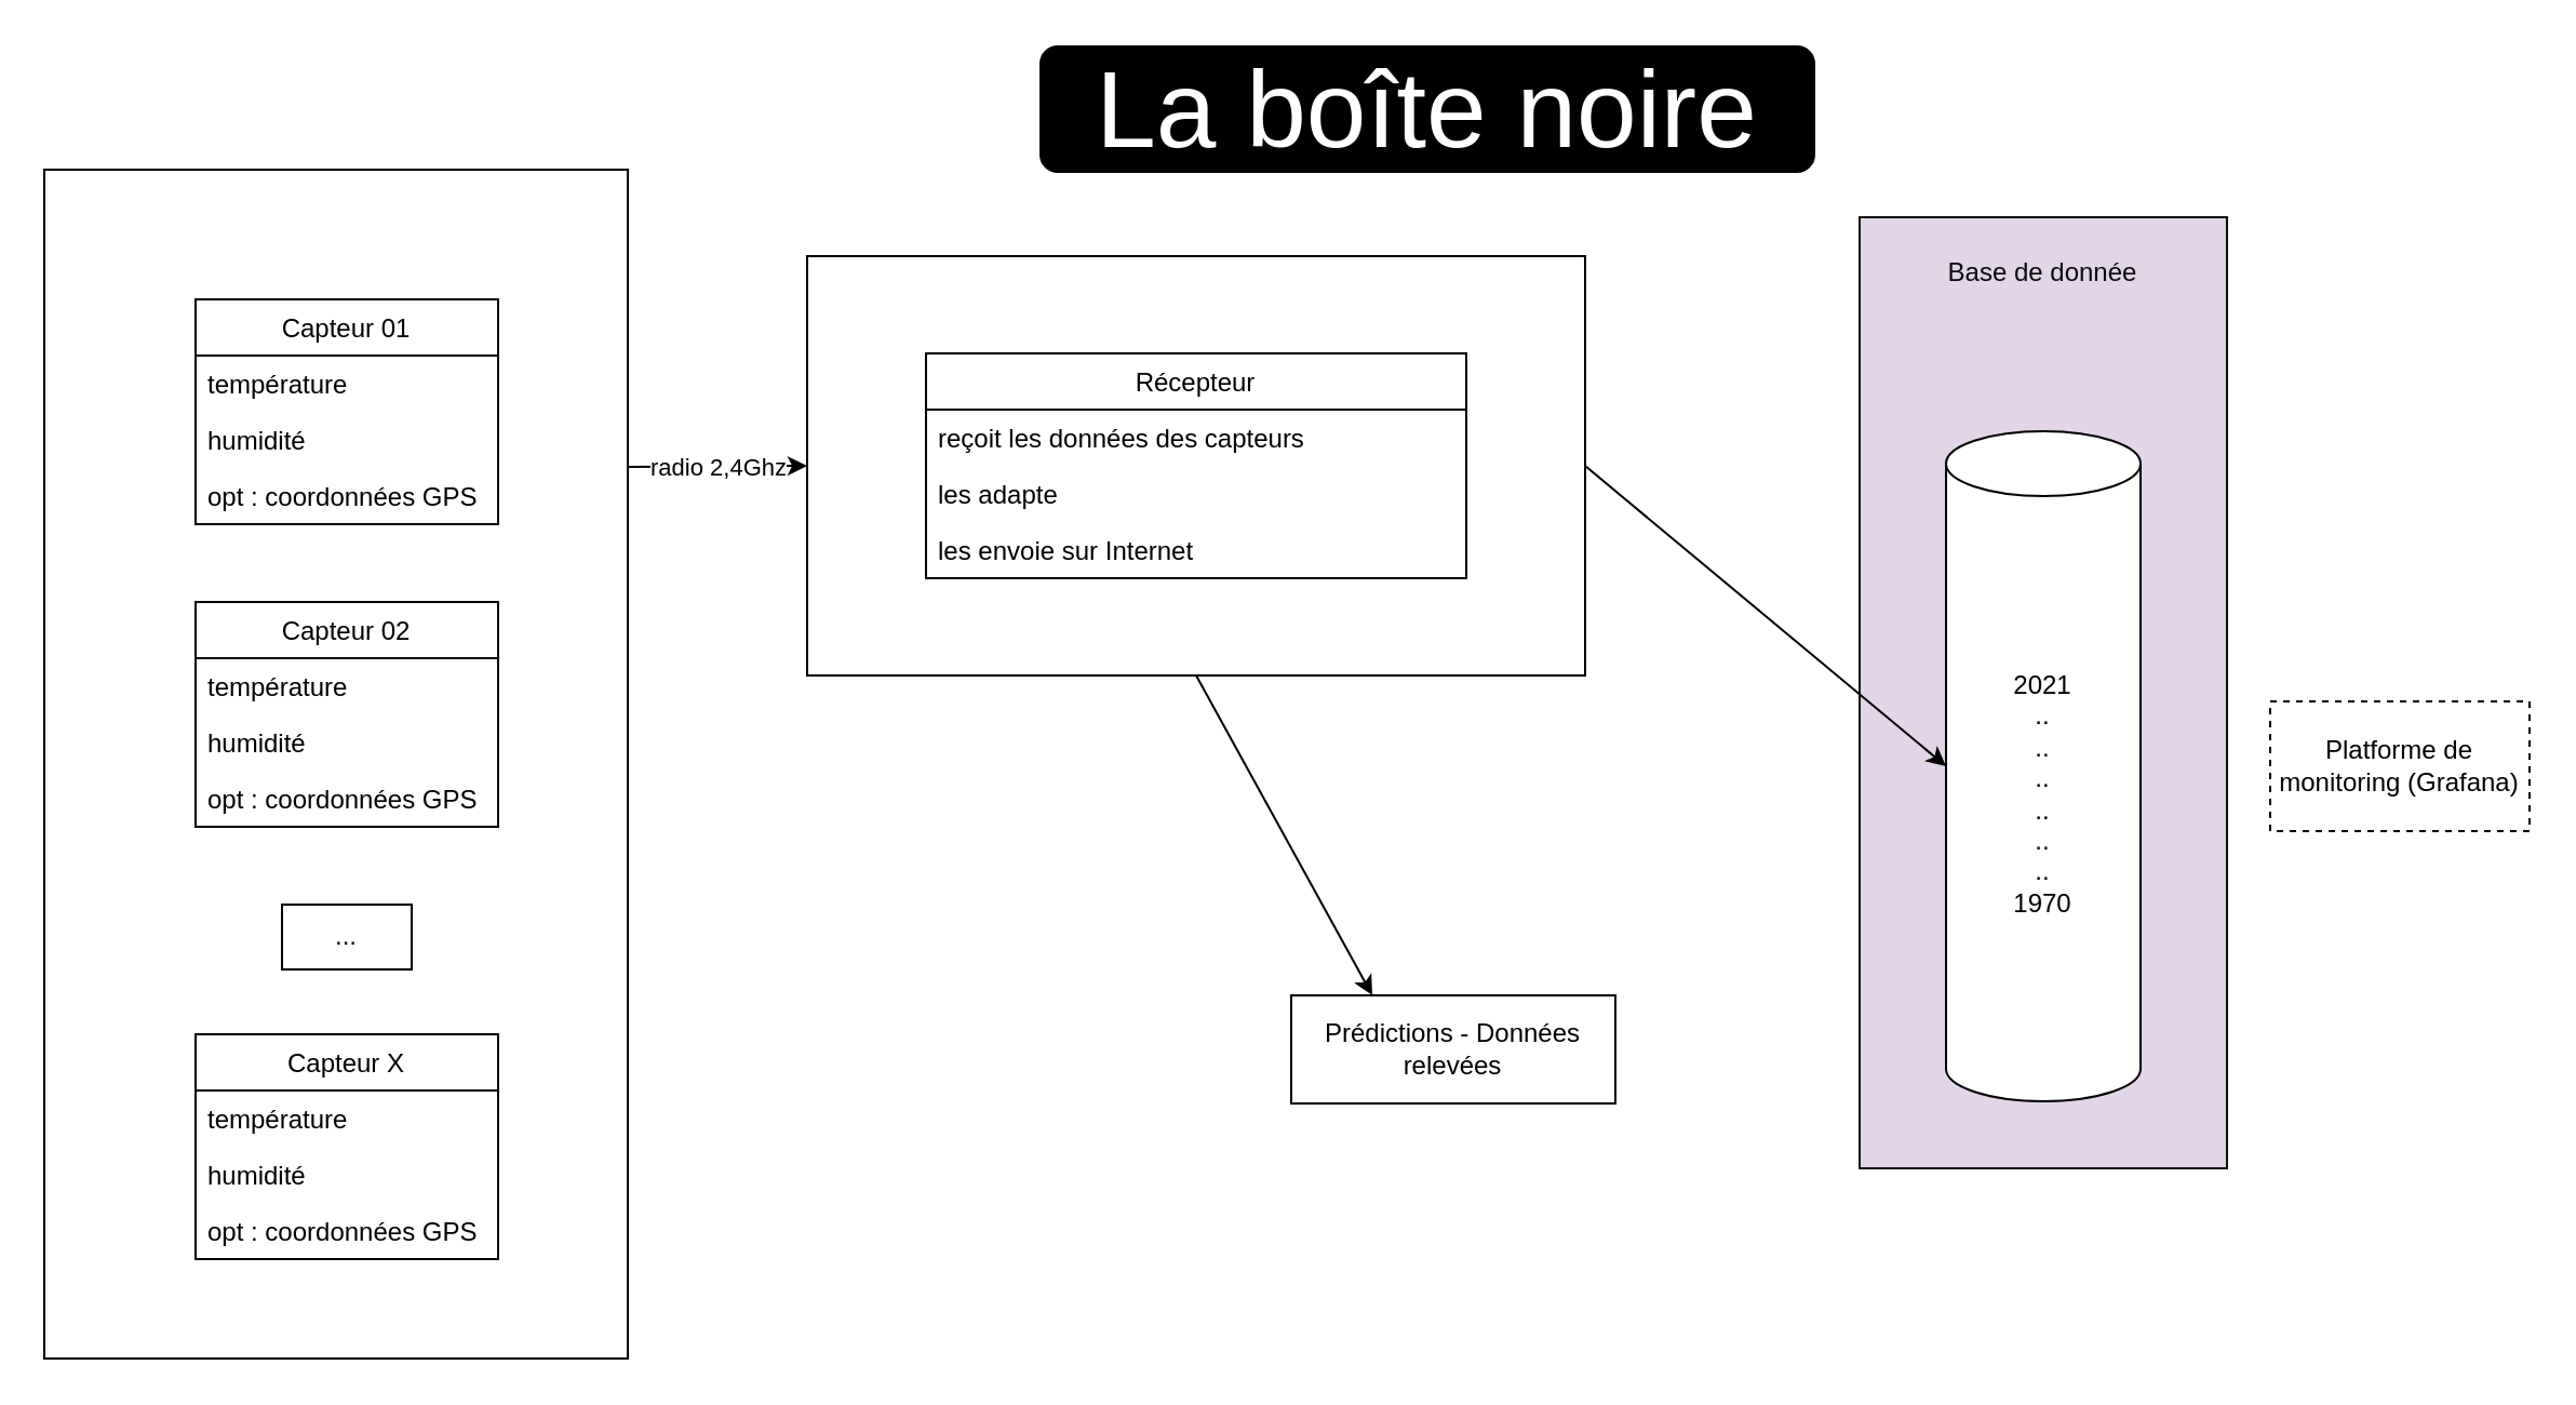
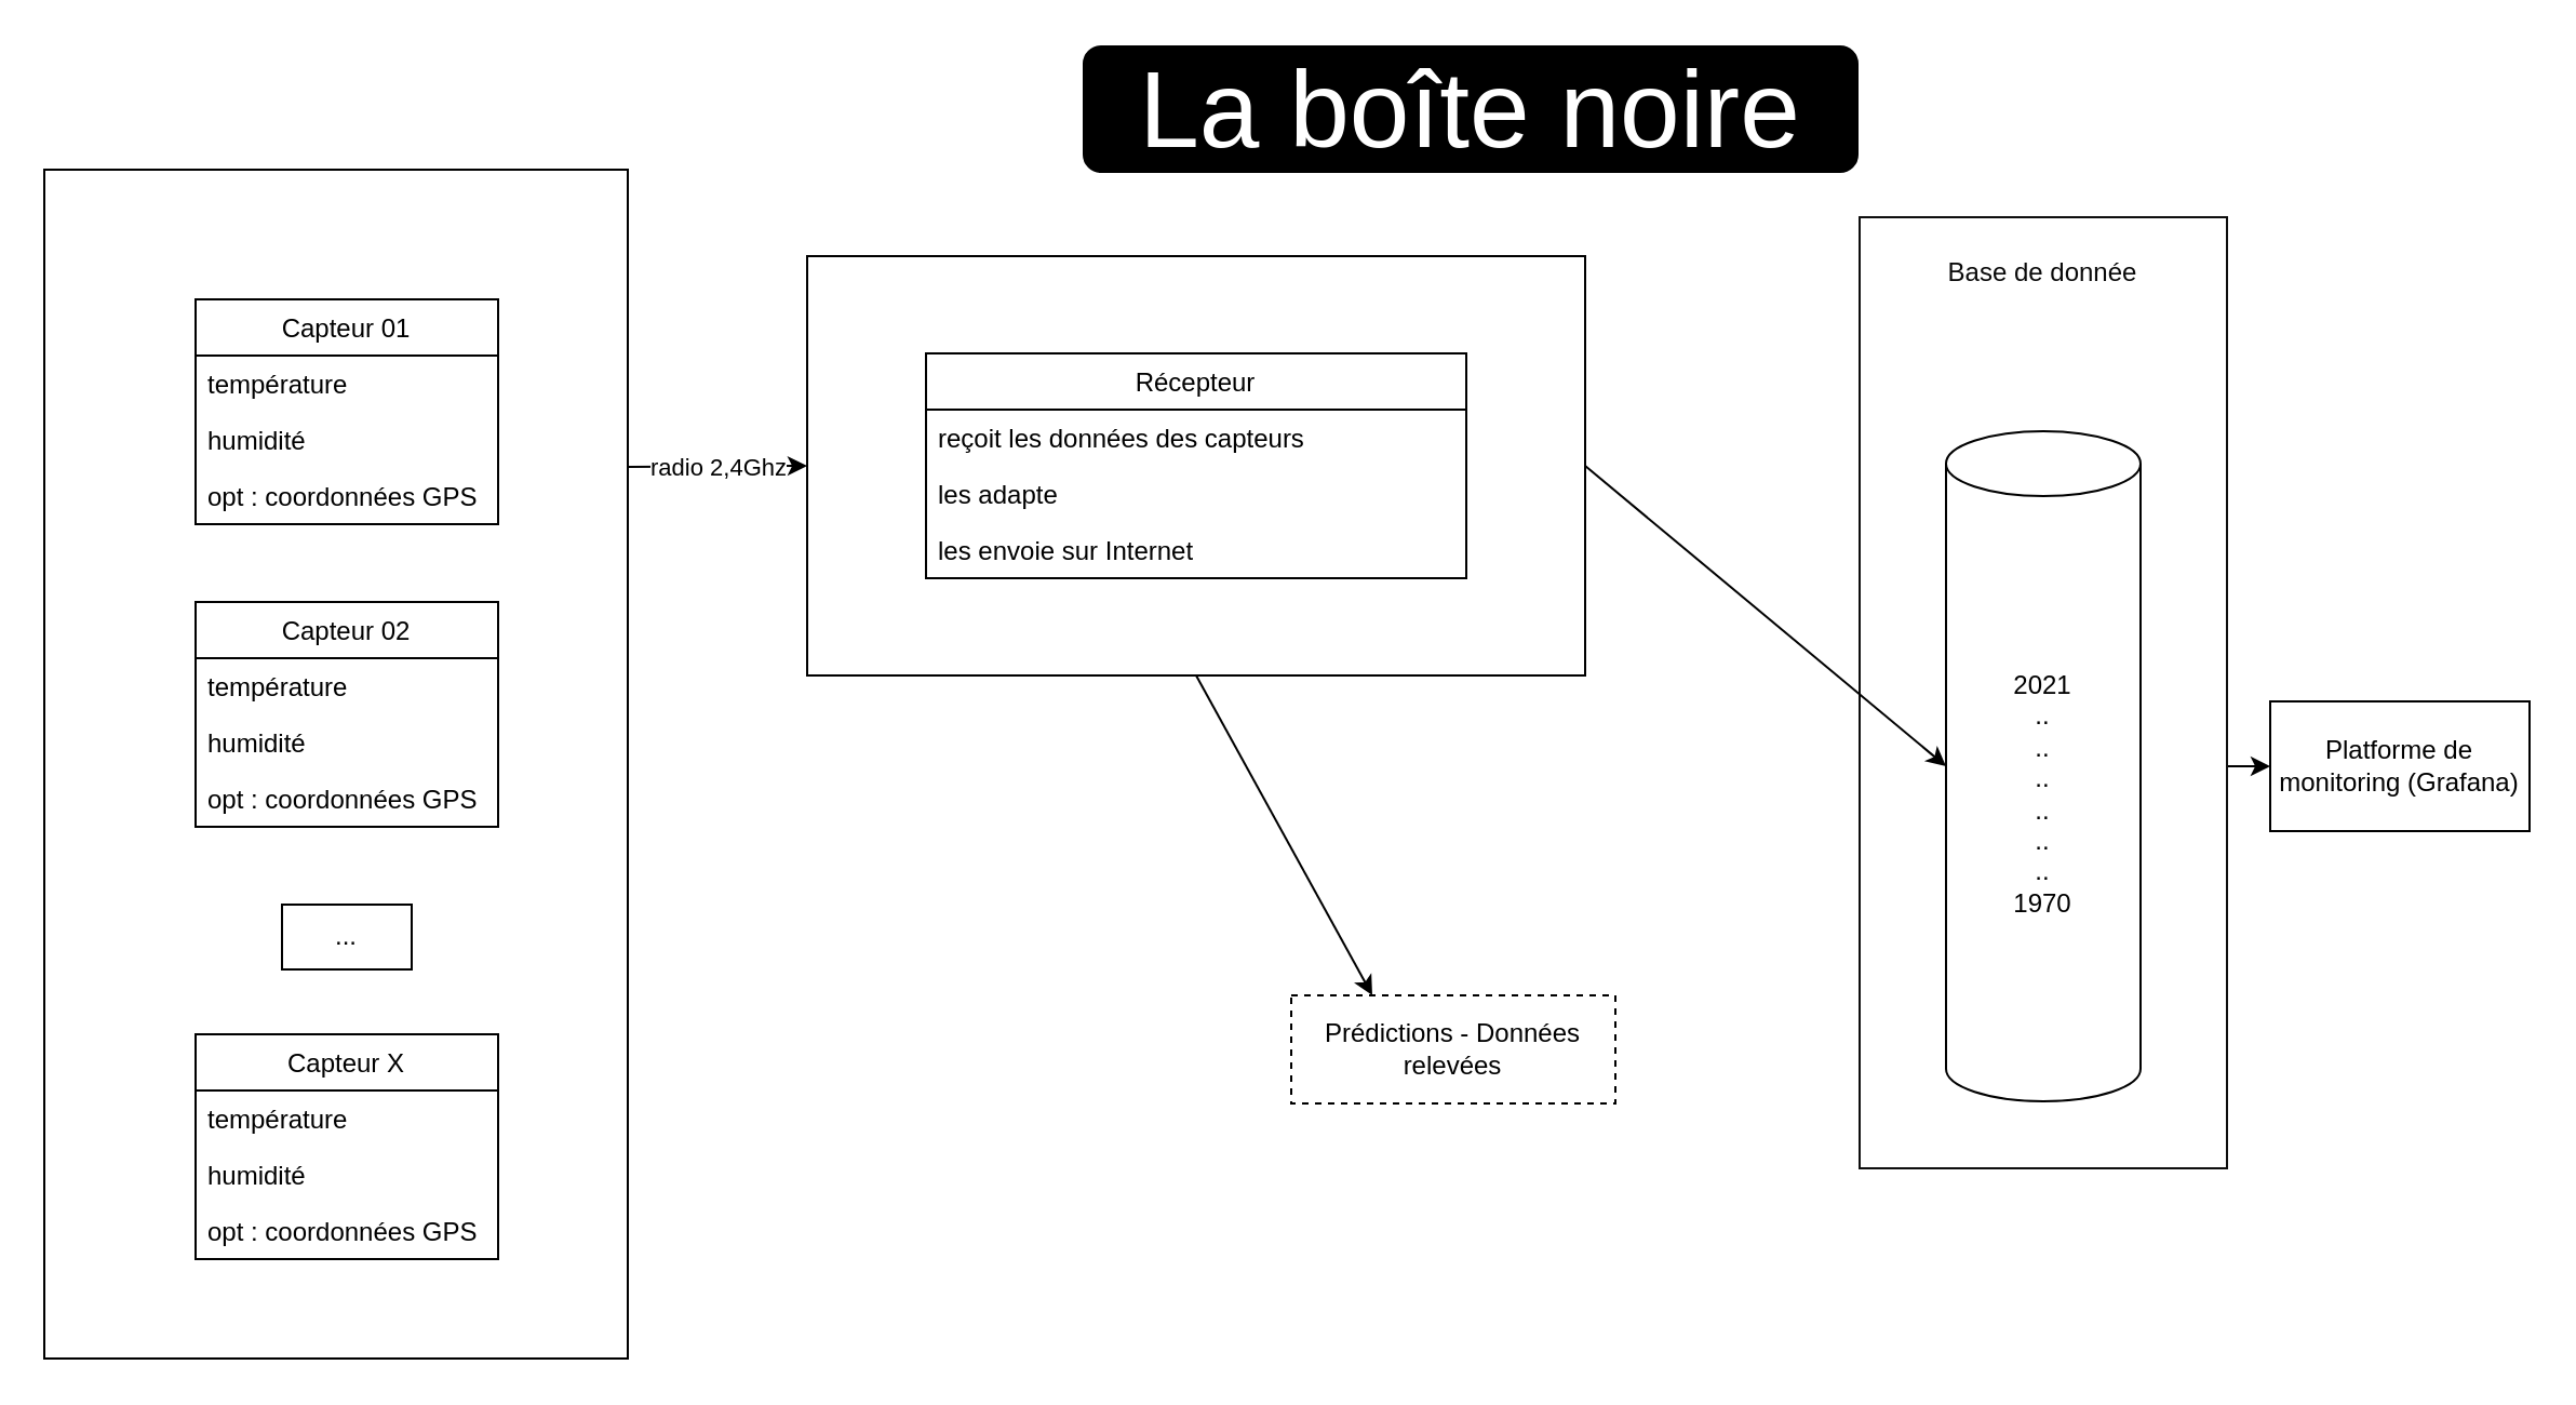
  <mxCell id="0" />
  <mxCell id="1" parent="0" />
  <mxCell id="2" style="rounded=0;orthogonalLoop=1;jettySize=auto;html=1;exitX=1;exitY=0.25;exitDx=0;exitDy=0;entryX=0;entryY=0.5;entryDx=0;entryDy=0;" parent="1" source="18" target="5" edge="1"><mxGeometry relative="1" as="geometry" /></mxCell>
  <mxCell id="3" value="radio 2,4Ghz" style="edgeLabel;html=1;align=center;verticalAlign=middle;resizable=0;points=[];" parent="2" vertex="1" connectable="0"><mxGeometry relative="1" as="geometry"><mxPoint as="offset" /></mxGeometry></mxCell>
  <mxCell id="4" style="rounded=0;orthogonalLoop=1;jettySize=auto;html=1;exitX=0.5;exitY=1;exitDx=0;exitDy=0;entryX=0.25;entryY=0;entryDx=0;entryDy=0;" parent="1" source="5" target="11" edge="1"><mxGeometry relative="1" as="geometry" /></mxCell>
  <mxCell id="5" value="" style="rounded=0;whiteSpace=wrap;html=1;strokeColor=default;" parent="1" vertex="1"><mxGeometry x="373" y="118" width="360" height="194" as="geometry" /></mxCell>
  <mxCell id="6" value="Récepteur" style="swimlane;fontStyle=0;childLayout=stackLayout;horizontal=1;startSize=26;fillColor=none;horizontalStack=0;resizeParent=1;resizeParentMax=0;resizeLast=0;collapsible=1;marginBottom=0;strokeColor=default;" parent="1" vertex="1"><mxGeometry x="428" y="163" width="250" height="104" as="geometry" /></mxCell>
  <mxCell id="7" value="reçoit les données des capteurs" style="text;strokeColor=none;fillColor=none;align=left;verticalAlign=top;spacingLeft=4;spacingRight=4;overflow=hidden;rotatable=0;points=[[0,0.5],[1,0.5]];portConstraint=eastwest;" parent="6" vertex="1"><mxGeometry y="26" width="250" height="26" as="geometry" /></mxCell>
  <mxCell id="8" value="les adapte" style="text;strokeColor=none;fillColor=none;align=left;verticalAlign=top;spacingLeft=4;spacingRight=4;overflow=hidden;rotatable=0;points=[[0,0.5],[1,0.5]];portConstraint=eastwest;" parent="6" vertex="1"><mxGeometry y="52" width="250" height="26" as="geometry" /></mxCell>
  <mxCell id="9" value="les envoie sur Internet" style="text;strokeColor=none;fillColor=none;align=left;verticalAlign=top;spacingLeft=4;spacingRight=4;overflow=hidden;rotatable=0;points=[[0,0.5],[1,0.5]];portConstraint=eastwest;" parent="6" vertex="1"><mxGeometry y="78" width="250" height="26" as="geometry" /></mxCell>
- <mxCell id="10" value="Platforme de monitoring (Grafana)" style="rounded=0;whiteSpace=wrap;html=1;dashed=1;" parent="1" vertex="1"><mxGeometry x="1050" y="324" width="120" height="60" as="geometry" /></mxCell>
- <mxCell id="11" value="Prédictions - Données relevées" style="rounded=0;whiteSpace=wrap;html=1;" parent="1" vertex="1"><mxGeometry x="597" y="460" width="150" height="50" as="geometry" /></mxCell>
- <mxCell id="13" value="&lt;font color=&quot;#ffffff&quot; style=&quot;font-size: 50px&quot;&gt;La boîte noire&lt;/font&gt;" style="rounded=1;whiteSpace=wrap;html=1;fillColor=#000000;strokeColor=#FFFFFF;" parent="1" vertex="1"><mxGeometry x="480" y="20" width="360" height="60" as="geometry" /></mxCell>
+ <mxCell id="10" value="Platforme de monitoring (Grafana)" style="rounded=0;whiteSpace=wrap;html=1;" parent="1" vertex="1"><mxGeometry x="1050" y="324" width="120" height="60" as="geometry" /></mxCell>
+ <mxCell id="11" value="Prédictions - Données relevées" style="rounded=0;whiteSpace=wrap;html=1;dashed=1;" parent="1" vertex="1"><mxGeometry x="597" y="460" width="150" height="50" as="geometry" /></mxCell>
+ <mxCell id="12" style="edgeStyle=orthogonalEdgeStyle;rounded=0;orthogonalLoop=1;jettySize=auto;html=1;exitX=1;exitY=0.5;exitDx=0;exitDy=0;exitPerimeter=0;entryX=0;entryY=0.5;entryDx=0;entryDy=0;" parent="1" source="16" target="10" edge="1"><mxGeometry relative="1" as="geometry" /></mxCell>
+ <mxCell id="13" value="&lt;font color=&quot;#ffffff&quot; style=&quot;font-size: 50px&quot;&gt;La boîte noire&lt;/font&gt;" style="rounded=1;whiteSpace=wrap;html=1;fillColor=#000000;strokeColor=#FFFFFF;" parent="1" vertex="1"><mxGeometry x="500" y="20" width="360" height="60" as="geometry" /></mxCell>
  <mxCell id="14" value="" style="group" vertex="1" connectable="0" parent="1"><mxGeometry x="860" y="100" width="170" height="440" as="geometry" /></mxCell>
- <mxCell id="15" value="&lt;p style=&quot;font-size: 12px;&quot;&gt;&lt;font color=&quot;#0a0a0a&quot; style=&quot;line-height: 0.3 ; font-size: 12px&quot;&gt;Base de donnée&lt;/font&gt;&lt;/p&gt;" style="rounded=0;whiteSpace=wrap;html=1;fontSize=12;fontColor=#FFFFFF;strokeColor=#0F0F0F;fillColor=#e1d5e7;verticalAlign=top;" parent="14" vertex="1"><mxGeometry width="170" height="440" as="geometry" /></mxCell>
+ <mxCell id="15" value="&lt;p style=&quot;font-size: 12px;&quot;&gt;&lt;font color=&quot;#0a0a0a&quot; style=&quot;line-height: 0.3 ; font-size: 12px&quot;&gt;Base de donnée&lt;/font&gt;&lt;/p&gt;" style="rounded=0;whiteSpace=wrap;html=1;fontSize=12;fontColor=#FFFFFF;strokeColor=#0F0F0F;fillColor=#FFFFFF;verticalAlign=top;" parent="14" vertex="1"><mxGeometry width="170" height="440" as="geometry" /></mxCell>
  <mxCell id="16" value="2021&lt;br&gt;..&lt;br&gt;..&lt;br&gt;..&lt;br&gt;..&lt;br&gt;..&lt;br&gt;..&lt;br&gt;1970" style="shape=cylinder3;whiteSpace=wrap;html=1;boundedLbl=1;backgroundOutline=1;size=15;" parent="14" vertex="1"><mxGeometry x="40" y="99" width="90" height="310" as="geometry" /></mxCell>
  <mxCell id="17" value="" style="group" vertex="1" connectable="0" parent="1"><mxGeometry x="20" y="78" width="270" height="550" as="geometry" /></mxCell>
  <mxCell id="18" value="&lt;h1&gt;&lt;br&gt;&lt;/h1&gt;" style="rounded=0;whiteSpace=wrap;html=1;strokeColor=default;" parent="17" vertex="1"><mxGeometry width="270" height="550" as="geometry" /></mxCell>
  <mxCell id="19" value="Capteur 01" style="swimlane;fontStyle=0;childLayout=stackLayout;horizontal=1;startSize=26;fillColor=none;horizontalStack=0;resizeParent=1;resizeParentMax=0;resizeLast=0;collapsible=1;marginBottom=0;" parent="17" vertex="1"><mxGeometry x="70" y="60" width="140" height="104" as="geometry" /></mxCell>
  <mxCell id="20" value="température" style="text;strokeColor=none;fillColor=none;align=left;verticalAlign=top;spacingLeft=4;spacingRight=4;overflow=hidden;rotatable=0;points=[[0,0.5],[1,0.5]];portConstraint=eastwest;" parent="19" vertex="1"><mxGeometry y="26" width="140" height="26" as="geometry" /></mxCell>
  <mxCell id="21" value="humidité" style="text;strokeColor=none;fillColor=none;align=left;verticalAlign=top;spacingLeft=4;spacingRight=4;overflow=hidden;rotatable=0;points=[[0,0.5],[1,0.5]];portConstraint=eastwest;" parent="19" vertex="1"><mxGeometry y="52" width="140" height="26" as="geometry" /></mxCell>
  <mxCell id="22" value="opt : coordonnées GPS" style="text;strokeColor=none;fillColor=none;align=left;verticalAlign=top;spacingLeft=4;spacingRight=4;overflow=hidden;rotatable=0;points=[[0,0.5],[1,0.5]];portConstraint=eastwest;" parent="19" vertex="1"><mxGeometry y="78" width="140" height="26" as="geometry" /></mxCell>
  <mxCell id="23" value="Capteur 02" style="swimlane;fontStyle=0;childLayout=stackLayout;horizontal=1;startSize=26;fillColor=none;horizontalStack=0;resizeParent=1;resizeParentMax=0;resizeLast=0;collapsible=1;marginBottom=0;" parent="17" vertex="1"><mxGeometry x="70" y="200" width="140" height="104" as="geometry" /></mxCell>
  <mxCell id="24" value="température" style="text;strokeColor=none;fillColor=none;align=left;verticalAlign=top;spacingLeft=4;spacingRight=4;overflow=hidden;rotatable=0;points=[[0,0.5],[1,0.5]];portConstraint=eastwest;" parent="23" vertex="1"><mxGeometry y="26" width="140" height="26" as="geometry" /></mxCell>
  <mxCell id="25" value="humidité" style="text;strokeColor=none;fillColor=none;align=left;verticalAlign=top;spacingLeft=4;spacingRight=4;overflow=hidden;rotatable=0;points=[[0,0.5],[1,0.5]];portConstraint=eastwest;" parent="23" vertex="1"><mxGeometry y="52" width="140" height="26" as="geometry" /></mxCell>
  <mxCell id="26" value="opt : coordonnées GPS" style="text;strokeColor=none;fillColor=none;align=left;verticalAlign=top;spacingLeft=4;spacingRight=4;overflow=hidden;rotatable=0;points=[[0,0.5],[1,0.5]];portConstraint=eastwest;" parent="23" vertex="1"><mxGeometry y="78" width="140" height="26" as="geometry" /></mxCell>
  <mxCell id="27" value="Capteur X" style="swimlane;fontStyle=0;childLayout=stackLayout;horizontal=1;startSize=26;fillColor=none;horizontalStack=0;resizeParent=1;resizeParentMax=0;resizeLast=0;collapsible=1;marginBottom=0;" parent="17" vertex="1"><mxGeometry x="70" y="400" width="140" height="104" as="geometry" /></mxCell>
  <mxCell id="28" value="température" style="text;strokeColor=none;fillColor=none;align=left;verticalAlign=top;spacingLeft=4;spacingRight=4;overflow=hidden;rotatable=0;points=[[0,0.5],[1,0.5]];portConstraint=eastwest;" parent="27" vertex="1"><mxGeometry y="26" width="140" height="26" as="geometry" /></mxCell>
  <mxCell id="29" value="humidité" style="text;strokeColor=none;fillColor=none;align=left;verticalAlign=top;spacingLeft=4;spacingRight=4;overflow=hidden;rotatable=0;points=[[0,0.5],[1,0.5]];portConstraint=eastwest;" parent="27" vertex="1"><mxGeometry y="52" width="140" height="26" as="geometry" /></mxCell>
  <mxCell id="30" value="opt : coordonnées GPS" style="text;strokeColor=none;fillColor=none;align=left;verticalAlign=top;spacingLeft=4;spacingRight=4;overflow=hidden;rotatable=0;points=[[0,0.5],[1,0.5]];portConstraint=eastwest;" parent="27" vertex="1"><mxGeometry y="78" width="140" height="26" as="geometry" /></mxCell>
  <mxCell id="31" value="..." style="text;html=1;strokeColor=default;fillColor=none;align=center;verticalAlign=middle;whiteSpace=wrap;rounded=0;" parent="17" vertex="1"><mxGeometry x="110" y="340" width="60" height="30" as="geometry" /></mxCell>
  <mxCell id="32" style="rounded=0;orthogonalLoop=1;jettySize=auto;html=1;exitX=1;exitY=0.5;exitDx=0;exitDy=0;entryX=0;entryY=0.5;entryDx=0;entryDy=0;entryPerimeter=0;" parent="1" source="5" target="16" edge="1"><mxGeometry relative="1" as="geometry" /></mxCell>
